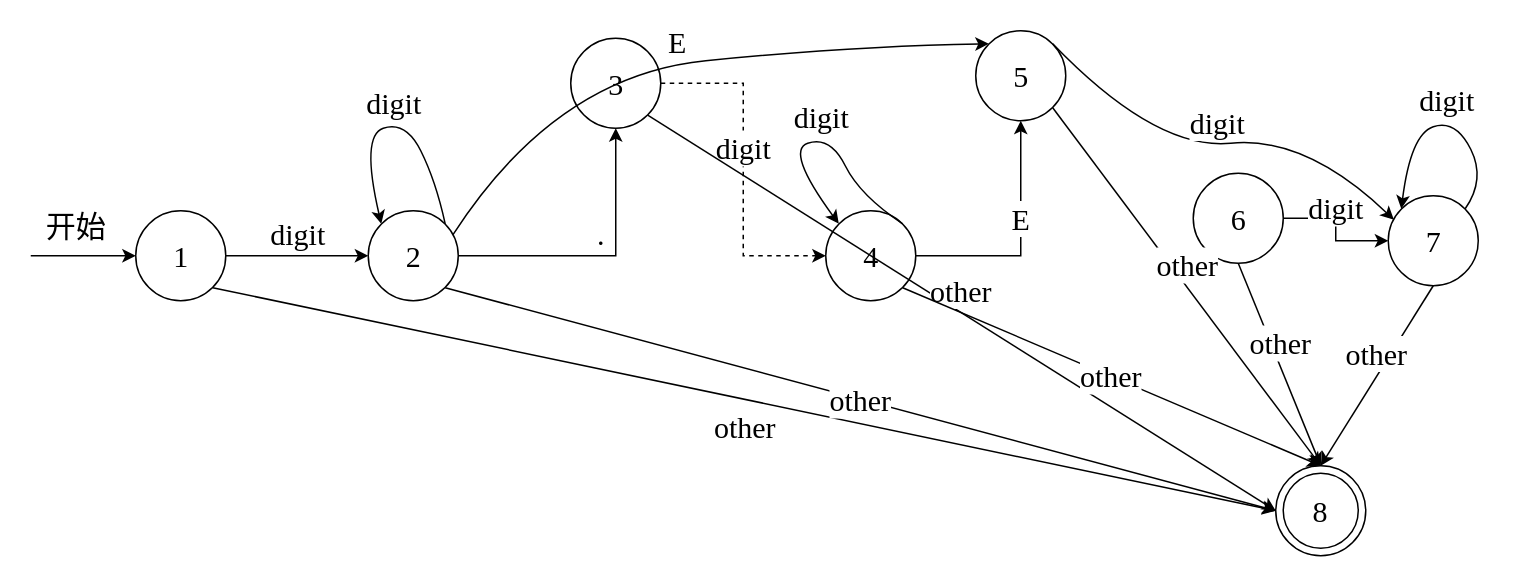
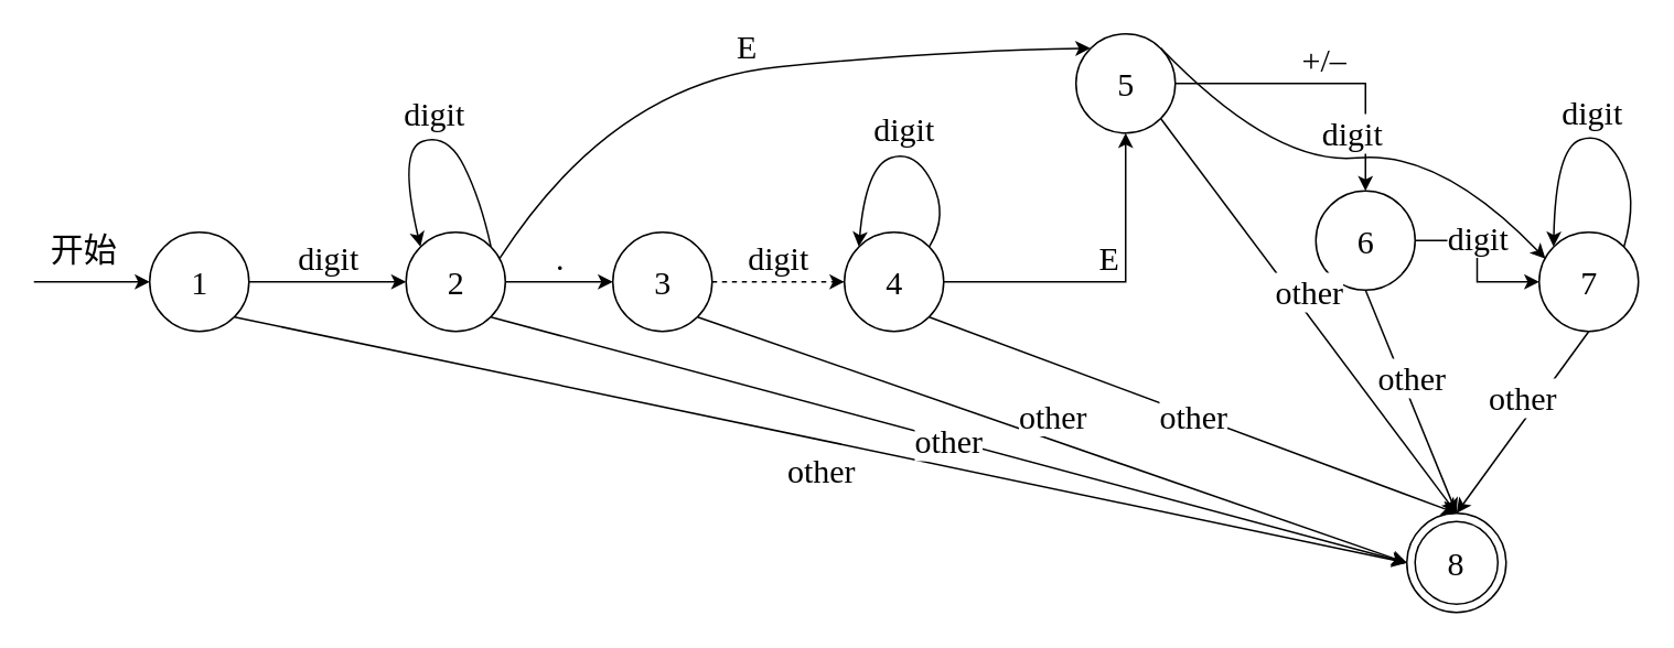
  <mxCell id="0" />
  <mxCell id="1" parent="0" />
  <mxCell id="2" value="&lt;span style=&quot;font-size: 20px&quot;&gt;digit&lt;/span&gt;" style="edgeStyle=orthogonalEdgeStyle;rounded=0;orthogonalLoop=1;jettySize=auto;html=1;labelPosition=center;verticalLabelPosition=top;align=center;verticalAlign=bottom;fontFamily=Times New Roman;" edge="1" parent="1" source="3" target="5"><mxGeometry relative="1" as="geometry" /></mxCell>
  <mxCell id="3" value="&lt;font style=&quot;font-size: 20px&quot; face=&quot;Times New Roman&quot;&gt;1&lt;/font&gt;" style="verticalLabelPosition=middle;verticalAlign=middle;html=1;shape=mxgraph.flowchart.on-page_reference;perimeterSpacing=0;fontFamily=宋体-简;labelPosition=center;align=center;" vertex="1" parent="1"><mxGeometry x="90" y="140" width="60" height="60" as="geometry" /></mxCell>
  <mxCell id="4" value="." style="edgeStyle=orthogonalEdgeStyle;rounded=0;orthogonalLoop=1;jettySize=auto;html=1;fontSize=20;fontFamily=Times New Roman;labelPosition=center;verticalLabelPosition=top;align=center;verticalAlign=bottom;" edge="1" parent="1" source="5" target="6"><mxGeometry relative="1" as="geometry" /></mxCell>
  <mxCell id="5" value="2" style="verticalLabelPosition=middle;verticalAlign=middle;html=1;shape=mxgraph.flowchart.on-page_reference;perimeterSpacing=0;labelPosition=center;align=center;fontSize=20;fontFamily=Times New Roman;" vertex="1" parent="1"><mxGeometry x="245" y="140" width="60" height="60" as="geometry" /></mxCell>
- <mxCell id="6" value="3" style="verticalLabelPosition=middle;verticalAlign=middle;html=1;shape=mxgraph.flowchart.on-page_reference;perimeterSpacing=0;fontFamily=Times New Roman;labelPosition=center;align=center;fontSize=20;" vertex="1" parent="1"><mxGeometry x="380" y="25" width="60" height="60" as="geometry" /></mxCell>
+ <mxCell id="6" value="3" style="verticalLabelPosition=middle;verticalAlign=middle;html=1;shape=mxgraph.flowchart.on-page_reference;perimeterSpacing=0;fontFamily=Times New Roman;labelPosition=center;align=center;fontSize=20;" vertex="1" parent="1"><mxGeometry x="370" y="140" width="60" height="60" as="geometry" /></mxCell>
  <mxCell id="7" value="E" style="edgeStyle=orthogonalEdgeStyle;rounded=0;orthogonalLoop=1;jettySize=auto;html=1;verticalAlign=bottom;fontSize=20;fontFamily=Times New Roman;" edge="1" parent="1" source="8" target="10"><mxGeometry relative="1" as="geometry" /></mxCell>
- <mxCell id="8" value="4" style="verticalLabelPosition=middle;verticalAlign=middle;html=1;shape=mxgraph.flowchart.on-page_reference;perimeterSpacing=0;fontFamily=Times New Roman;fontSize=20;labelPosition=center;align=center;" vertex="1" parent="1"><mxGeometry x="550" y="140" width="60" height="60" as="geometry" /></mxCell>
+ <mxCell id="8" value="4" style="verticalLabelPosition=middle;verticalAlign=middle;html=1;shape=mxgraph.flowchart.on-page_reference;perimeterSpacing=0;fontFamily=Times New Roman;fontSize=20;labelPosition=center;align=center;" vertex="1" parent="1"><mxGeometry x="510" y="140" width="60" height="60" as="geometry" /></mxCell>
+ <mxCell id="9" value="+/–" style="edgeStyle=orthogonalEdgeStyle;rounded=0;orthogonalLoop=1;jettySize=auto;html=1;fontFamily=Times New Roman;fontSize=20;labelPosition=center;verticalLabelPosition=top;align=center;verticalAlign=bottom;" edge="1" parent="1" source="10" target="12"><mxGeometry relative="1" as="geometry" /></mxCell>
  <mxCell id="10" value="5" style="verticalLabelPosition=middle;verticalAlign=middle;html=1;shape=mxgraph.flowchart.on-page_reference;perimeterSpacing=0;labelPosition=center;align=center;fontSize=20;fontFamily=Times New Roman;" vertex="1" parent="1"><mxGeometry x="650" y="20" width="60" height="60" as="geometry" /></mxCell>
  <mxCell id="11" value="digit" style="edgeStyle=orthogonalEdgeStyle;rounded=0;orthogonalLoop=1;jettySize=auto;html=1;fontSize=20;fontFamily=Times New Roman;labelPosition=center;verticalLabelPosition=top;align=center;verticalAlign=bottom;" edge="1" parent="1" source="12" target="14"><mxGeometry relative="1" as="geometry" /></mxCell>
  <mxCell id="12" value="6" style="verticalLabelPosition=middle;verticalAlign=middle;html=1;shape=mxgraph.flowchart.on-page_reference;perimeterSpacing=0;fontFamily=Times New Roman;fontSize=20;labelPosition=center;align=center;" vertex="1" parent="1"><mxGeometry x="795" y="115" width="60" height="60" as="geometry" /></mxCell>
  <mxCell id="13" value="other" style="orthogonalLoop=1;jettySize=auto;html=1;rounded=0;entryX=0.5;entryY=0;entryDx=0;entryDy=0;entryPerimeter=0;exitX=0.5;exitY=1;exitDx=0;exitDy=0;exitPerimeter=0;fontFamily=Times New Roman;labelPosition=center;verticalLabelPosition=top;align=center;verticalAlign=bottom;fontSize=20;" edge="1" parent="1" source="14" target="25"><mxGeometry relative="1" as="geometry" /></mxCell>
- <mxCell id="14" value="7" style="verticalLabelPosition=middle;verticalAlign=middle;html=1;shape=mxgraph.flowchart.on-page_reference;perimeterSpacing=0;labelPosition=center;align=center;fontFamily=Times New Roman;fontSize=20;" vertex="1" parent="1"><mxGeometry x="925" y="130" width="60" height="60" as="geometry" /></mxCell>
+ <mxCell id="14" value="7" style="verticalLabelPosition=middle;verticalAlign=middle;html=1;shape=mxgraph.flowchart.on-page_reference;perimeterSpacing=0;labelPosition=center;align=center;fontFamily=Times New Roman;fontSize=20;" vertex="1" parent="1"><mxGeometry x="930" y="140" width="60" height="60" as="geometry" /></mxCell>
  <mxCell id="15" value="" style="endArrow=classic;html=1;rounded=0;" edge="1" parent="1"><mxGeometry width="50" height="50" relative="1" as="geometry"><mxPoint x="20" y="170" as="sourcePoint" /><mxPoint x="90" y="170" as="targetPoint" /></mxGeometry></mxCell>
  <mxCell id="16" value="&lt;font face=&quot;宋体-简&quot; style=&quot;font-size: 20px&quot;&gt;开始&lt;/font&gt;" style="text;html=1;resizable=0;autosize=1;align=center;verticalAlign=middle;points=[];fillColor=none;strokeColor=none;rounded=0;" vertex="1" parent="1"><mxGeometry x="20" y="140" width="60" height="20" as="geometry" /></mxCell>
  <mxCell id="17" value="digit" style="curved=1;endArrow=classic;html=1;fontFamily=Times New Roman;fontSize=20;exitX=0.855;exitY=0.145;exitDx=0;exitDy=0;exitPerimeter=0;entryX=0.145;entryY=0.145;entryDx=0;entryDy=0;entryPerimeter=0;labelPosition=center;verticalLabelPosition=top;align=center;verticalAlign=bottom;" edge="1" parent="1" source="5" target="5"><mxGeometry width="50" height="50" relative="1" as="geometry"><mxPoint x="260" y="120" as="sourcePoint" /><mxPoint x="310" y="70" as="targetPoint" /><Array as="points"><mxPoint x="290" y="120" /><mxPoint x="270" y="80" /><mxPoint x="240" y="90" /></Array></mxGeometry></mxCell>
  <mxCell id="18" value="&lt;span style=&quot;font-size: 20px&quot;&gt;digit&lt;/span&gt;" style="edgeStyle=orthogonalEdgeStyle;rounded=0;orthogonalLoop=1;jettySize=auto;html=1;labelPosition=center;verticalLabelPosition=top;align=center;verticalAlign=bottom;fontFamily=Times New Roman;exitX=1;exitY=0.5;exitDx=0;exitDy=0;exitPerimeter=0;entryX=0;entryY=0.5;entryDx=0;entryDy=0;entryPerimeter=0;dashed=1;" edge="1" parent="1" source="6" target="8"><mxGeometry relative="1" as="geometry"><mxPoint x="448" y="180" as="sourcePoint" /><mxPoint x="528" y="180" as="targetPoint" /></mxGeometry></mxCell>
  <mxCell id="19" value="digit" style="curved=1;endArrow=classic;html=1;fontFamily=Times New Roman;fontSize=20;exitX=0.855;exitY=0.145;exitDx=0;exitDy=0;exitPerimeter=0;labelPosition=center;verticalLabelPosition=top;align=center;verticalAlign=bottom;entryX=0.145;entryY=0.145;entryDx=0;entryDy=0;entryPerimeter=0;" edge="1" parent="1" source="8" target="8"><mxGeometry width="50" height="50" relative="1" as="geometry"><mxPoint x="564.3" y="158.7" as="sourcePoint" /><mxPoint x="522" y="140" as="targetPoint" /><Array as="points"><mxPoint x="573" y="130" /><mxPoint x="553" y="90" /><mxPoint x="523" y="100" /></Array></mxGeometry></mxCell>
  <mxCell id="20" value="digit" style="curved=1;endArrow=classic;html=1;fontFamily=Times New Roman;fontSize=20;exitX=0.855;exitY=0.145;exitDx=0;exitDy=0;exitPerimeter=0;entryX=0.145;entryY=0.145;entryDx=0;entryDy=0;entryPerimeter=0;labelPosition=center;verticalLabelPosition=top;align=center;verticalAlign=bottom;" edge="1" parent="1" source="14" target="14"><mxGeometry width="50" height="50" relative="1" as="geometry"><mxPoint x="981.3" y="147.7" as="sourcePoint" /><mxPoint x="938.7" y="147.7" as="targetPoint" /><Array as="points"><mxPoint x="990" y="119" /><mxPoint x="970" y="79" /><mxPoint x="940" y="89" /></Array></mxGeometry></mxCell>
  <mxCell id="21" value="E" style="curved=1;endArrow=classic;html=1;fontFamily=Times New Roman;fontSize=20;exitX=0.942;exitY=0.265;exitDx=0;exitDy=0;exitPerimeter=0;entryX=0.145;entryY=0.145;entryDx=0;entryDy=0;entryPerimeter=0;verticalAlign=bottom;" edge="1" parent="1" source="5" target="10"><mxGeometry width="50" height="50" relative="1" as="geometry"><mxPoint x="470" y="240" as="sourcePoint" /><mxPoint x="520" y="190" as="targetPoint" /><Array as="points"><mxPoint x="370" y="50" /><mxPoint x="570" y="30" /></Array></mxGeometry></mxCell>
  <mxCell id="22" value="digit" style="curved=1;endArrow=classic;html=1;fontFamily=Times New Roman;fontSize=20;exitX=0.855;exitY=0.145;exitDx=0;exitDy=0;exitPerimeter=0;entryX=0.063;entryY=0.267;entryDx=0;entryDy=0;entryPerimeter=0;verticalAlign=bottom;" edge="1" parent="1" source="10" target="14"><mxGeometry width="50" height="50" relative="1" as="geometry"><mxPoint x="600" y="210" as="sourcePoint" /><mxPoint x="650" y="160" as="targetPoint" /><Array as="points"><mxPoint x="770" y="100" /><mxPoint x="870" y="90" /></Array></mxGeometry></mxCell>
  <mxCell id="23" value="" style="group" vertex="1" connectable="0" parent="1"><mxGeometry x="930" y="280" width="60" height="60" as="geometry" /></mxCell>
  <mxCell id="24" value="" style="group" vertex="1" connectable="0" parent="23"><mxGeometry x="-80" y="30" width="60" height="60" as="geometry" /></mxCell>
  <mxCell id="25" value="8" style="verticalLabelPosition=middle;verticalAlign=middle;html=1;shape=mxgraph.flowchart.on-page_reference;perimeterSpacing=0;fontSize=20;fontFamily=Times New Roman;labelPosition=center;align=center;" vertex="1" parent="24"><mxGeometry width="60" height="60" as="geometry" /></mxCell>
  <mxCell id="26" value="8" style="ellipse;whiteSpace=wrap;html=1;fontFamily=Times New Roman;fontSize=20;" vertex="1" parent="24"><mxGeometry x="5" y="5" width="50" height="50" as="geometry" /></mxCell>
  <mxCell id="27" value="other" style="endArrow=classic;html=1;rounded=0;fontFamily=Times New Roman;fontSize=20;exitX=0.855;exitY=0.855;exitDx=0;exitDy=0;exitPerimeter=0;entryX=0;entryY=0.5;entryDx=0;entryDy=0;entryPerimeter=0;labelPosition=center;verticalLabelPosition=bottom;align=center;verticalAlign=top;" edge="1" parent="1" source="3" target="25"><mxGeometry width="50" height="50" relative="1" as="geometry"><mxPoint x="430" y="300" as="sourcePoint" /><mxPoint x="480" y="250" as="targetPoint" /></mxGeometry></mxCell>
  <mxCell id="28" value="other" style="endArrow=classic;html=1;rounded=0;fontFamily=Times New Roman;fontSize=20;exitX=0.855;exitY=0.855;exitDx=0;exitDy=0;exitPerimeter=0;labelPosition=center;verticalLabelPosition=middle;align=center;verticalAlign=middle;" edge="1" parent="1" source="5"><mxGeometry width="50" height="50" relative="1" as="geometry"><mxPoint x="430" y="300" as="sourcePoint" /><mxPoint x="850" y="340" as="targetPoint" /></mxGeometry></mxCell>
  <mxCell id="29" value="other" style="endArrow=classic;html=1;rounded=0;fontFamily=Times New Roman;fontSize=20;exitX=0.855;exitY=0.855;exitDx=0;exitDy=0;exitPerimeter=0;entryX=0;entryY=0.5;entryDx=0;entryDy=0;entryPerimeter=0;labelPosition=center;verticalLabelPosition=top;align=center;verticalAlign=bottom;" edge="1" parent="1" source="6" target="25"><mxGeometry width="50" height="50" relative="1" as="geometry"><mxPoint x="590" y="240" as="sourcePoint" /><mxPoint x="640" y="190" as="targetPoint" /></mxGeometry></mxCell>
  <mxCell id="30" value="other" style="endArrow=classic;html=1;rounded=0;fontFamily=Times New Roman;fontSize=20;exitX=0.855;exitY=0.855;exitDx=0;exitDy=0;exitPerimeter=0;entryX=0.5;entryY=0;entryDx=0;entryDy=0;entryPerimeter=0;labelPosition=center;verticalLabelPosition=middle;align=center;verticalAlign=middle;" edge="1" parent="1" source="8" target="25"><mxGeometry width="50" height="50" relative="1" as="geometry"><mxPoint x="560" y="260" as="sourcePoint" /><mxPoint x="850" y="340" as="targetPoint" /></mxGeometry></mxCell>
  <mxCell id="31" value="other" style="endArrow=classic;html=1;rounded=0;fontFamily=Times New Roman;fontSize=20;exitX=0.855;exitY=0.855;exitDx=0;exitDy=0;exitPerimeter=0;labelPosition=center;verticalLabelPosition=top;align=center;verticalAlign=bottom;" edge="1" parent="1" source="10"><mxGeometry width="50" height="50" relative="1" as="geometry"><mxPoint x="560" y="260" as="sourcePoint" /><mxPoint x="880" y="310" as="targetPoint" /></mxGeometry></mxCell>
  <mxCell id="32" value="other" style="endArrow=classic;html=1;rounded=0;fontFamily=Times New Roman;fontSize=20;entryX=0.5;entryY=0;entryDx=0;entryDy=0;entryPerimeter=0;exitX=0.5;exitY=1;exitDx=0;exitDy=0;exitPerimeter=0;labelPosition=center;verticalLabelPosition=top;align=center;verticalAlign=bottom;" edge="1" parent="1" source="12" target="25"><mxGeometry width="50" height="50" relative="1" as="geometry"><mxPoint x="570" y="260" as="sourcePoint" /><mxPoint x="620" y="210" as="targetPoint" /></mxGeometry></mxCell>
